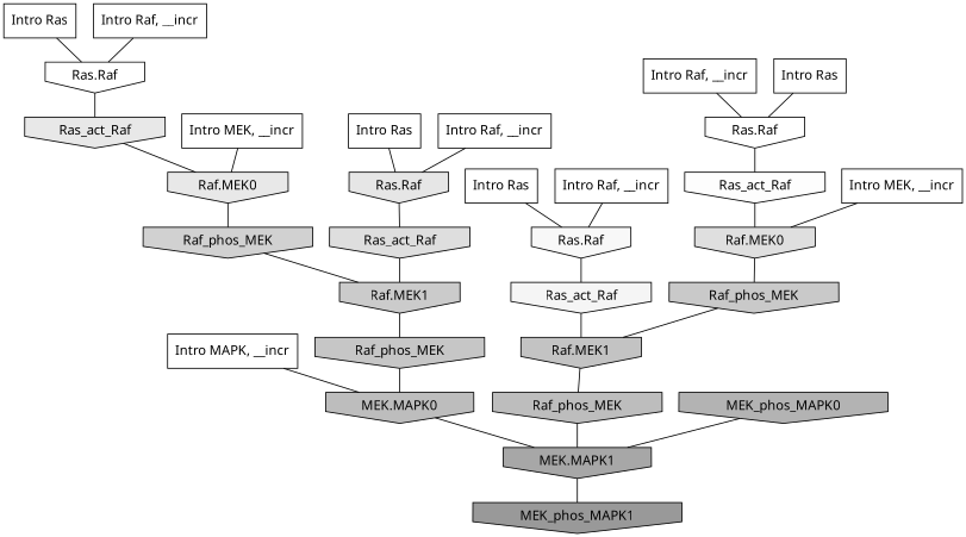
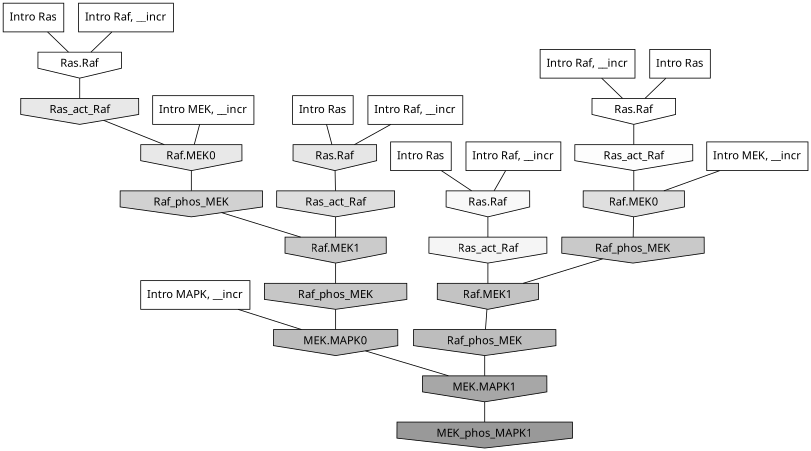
  digraph {
    rankdir=TB
    ranksep=0.30
    node [fillcolor="0.000 0.000 1.000" fontname="CMU Serif" shape=invhouse style=filled]
    edge [color="0.000 0.000 0.000" dir=none fontname="CMU Serif"]
    n1 [label="Intro Ras" shape=rectangle]
    n2 [label="Ras.Raf"]
    n3 [fillcolor="0.000 0.000 0.992" label=Ras_act_Raf]
    n4 [label="Intro Ras" shape=rectangle]
    n5 [fillcolor="0.000 0.000 0.900" label="Ras.Raf"]
    n6 [fillcolor="0.000 0.000 0.869" label=Ras_act_Raf]
    n7 [label="Intro Ras" shape=rectangle]
    n8 [fillcolor="0.000 0.000 0.972" label="Ras.Raf"]
    n9 [fillcolor="0.000 0.000 0.960" label=Ras_act_Raf]
    n10 [label="Intro Ras" shape=rectangle]
    n11 [label="Ras.Raf"]
    n12 [fillcolor="0.000 0.000 0.907" label=Ras_act_Raf]
    n13 [label="Intro Raf, __incr" shape=rectangle]
    n14 [label="Intro Raf, __incr" shape=rectangle]
    n15 [label="Intro Raf, __incr" shape=rectangle]
    n16 [label="Intro Raf, __incr" shape=rectangle]
    n17 [label="Intro MEK, __incr" shape=rectangle]
    n18 [fillcolor="0.000 0.000 0.875" label="Raf.MEK0"]
    n19 [fillcolor="0.000 0.000 0.786" label=Raf_phos_MEK]
    n20 [label="Intro MEK, __incr" shape=rectangle]
    n21 [fillcolor="0.000 0.000 0.907" label="Raf.MEK0"]
    n22 [fillcolor="0.000 0.000 0.819" label=Raf_phos_MEK]
    n23 [label="Intro MAPK, __incr" shape=rectangle]
    n24 [fillcolor="0.000 0.000 0.741" label="MEK.MAPK0"]
    n25 [fillcolor="0.000 0.000 0.656" label="MEK.MAPK1"]
    n26 [fillcolor="0.000 0.000 0.762" label="Raf.MEK1"]
    n27 [fillcolor="0.000 0.000 0.741" label=Raf_phos_MEK]
    n28 [fillcolor="0.000 0.000 0.796" label="Raf.MEK1"]
    n29 [fillcolor="0.000 0.000 0.775" label=Raf_phos_MEK]
-   n30 [fillcolor="0.000 0.000 0.702" label=MEK_phos_MAPK0]
    n31 [fillcolor="0.000 0.000 0.600" label=MEK_phos_MAPK1]
    n1 -> n2
    n2 -> n3
    n3 -> n18
    n4 -> n5
    n5 -> n6
    n6 -> n28
    n7 -> n8
    n8 -> n9
    n9 -> n26
    n10 -> n11
    n11 -> n12
    n12 -> n21
    n13 -> n8
    n14 -> n2
    n15 -> n5
    n16 -> n11
    n17 -> n18
    n18 -> n19
    n19 -> n26
    n20 -> n21
    n21 -> n22
    n22 -> n28
    n23 -> n24
    n24 -> n25
    n25 -> n31
    n26 -> n27
    n27 -> n25
    n28 -> n29
    n29 -> n24
-   n30 -> n25
  }
